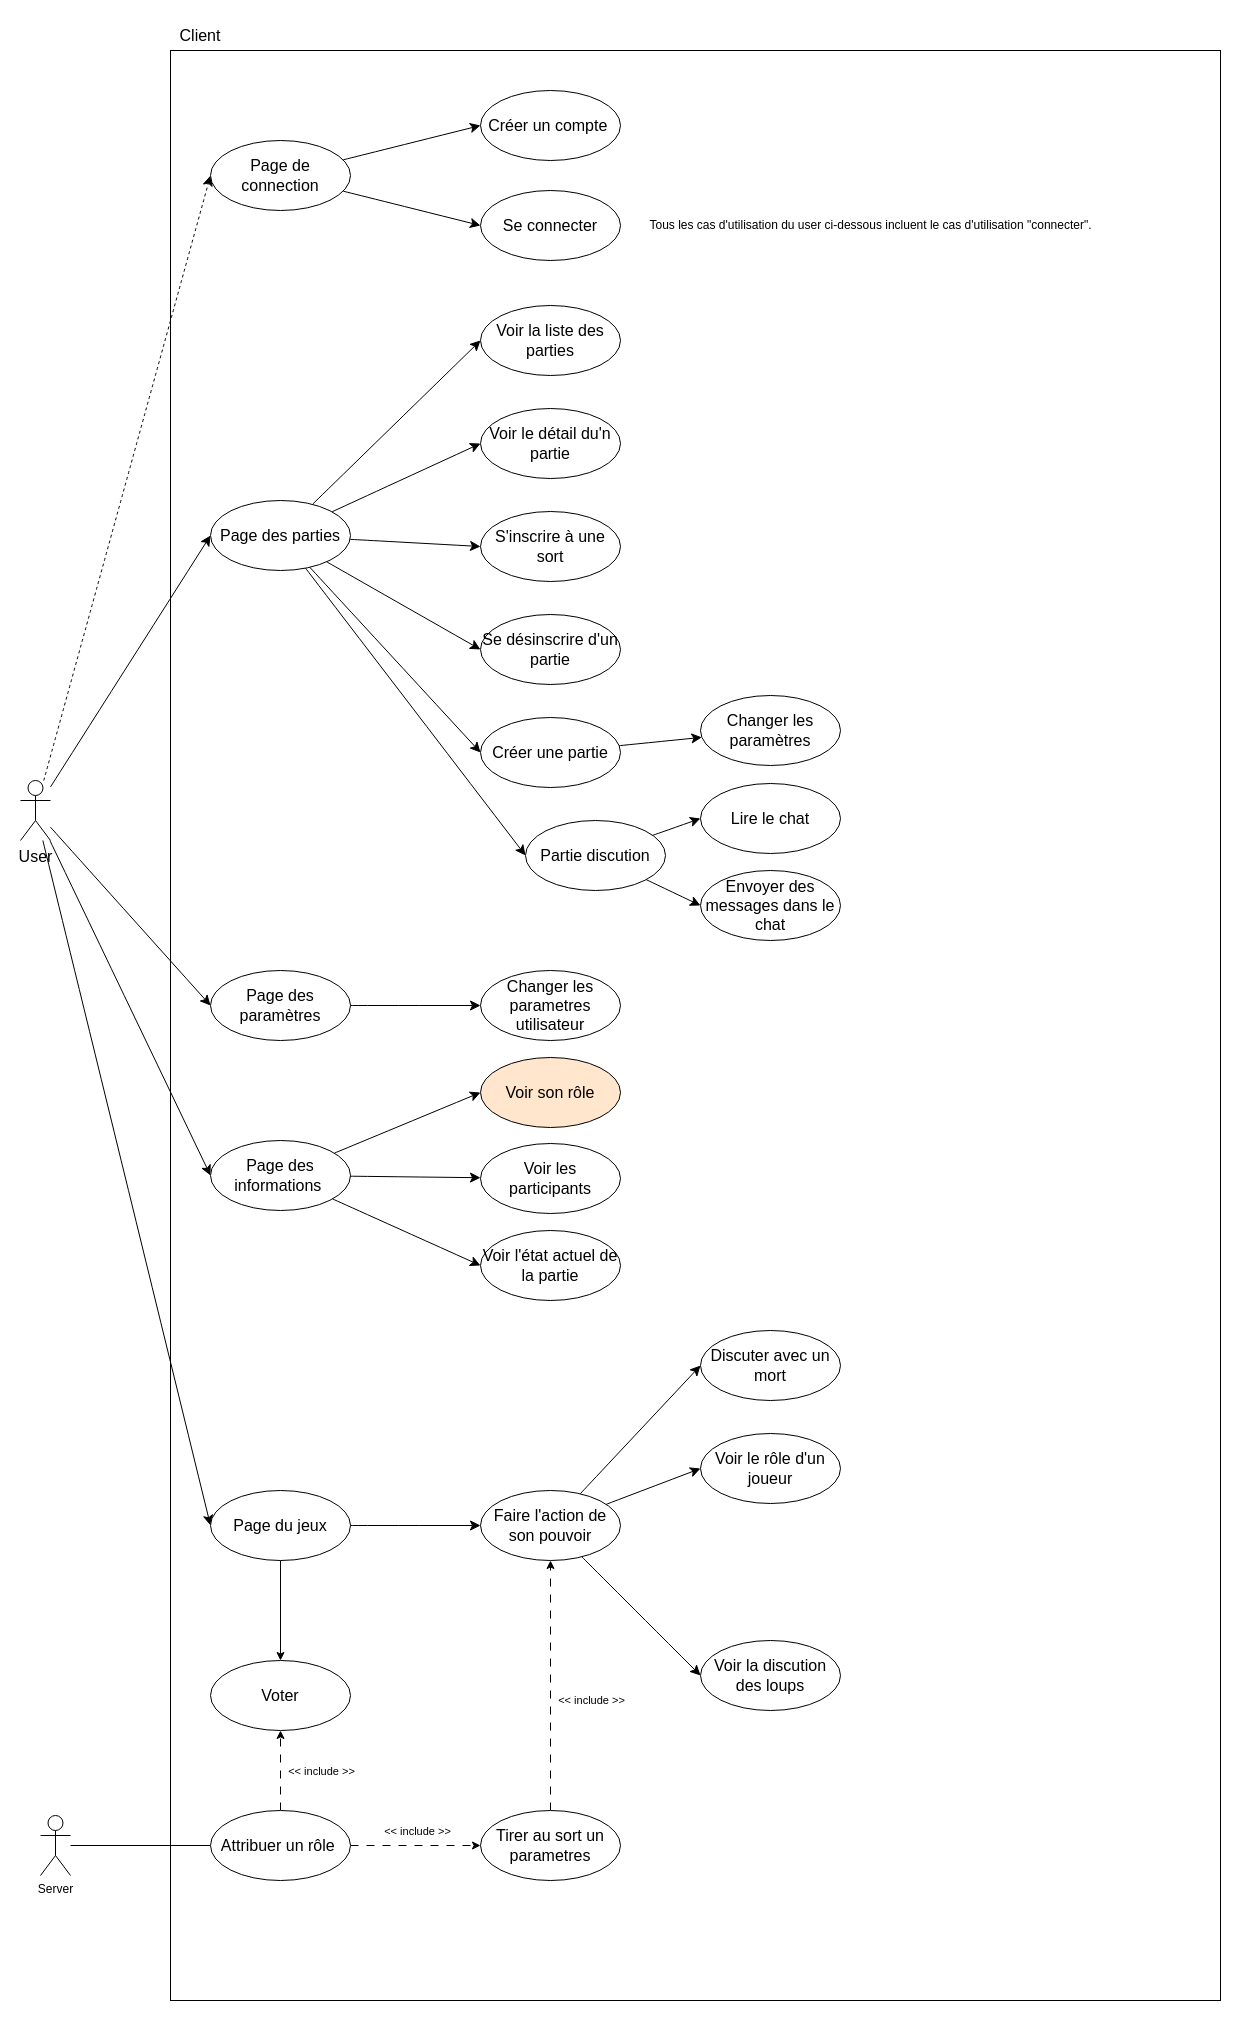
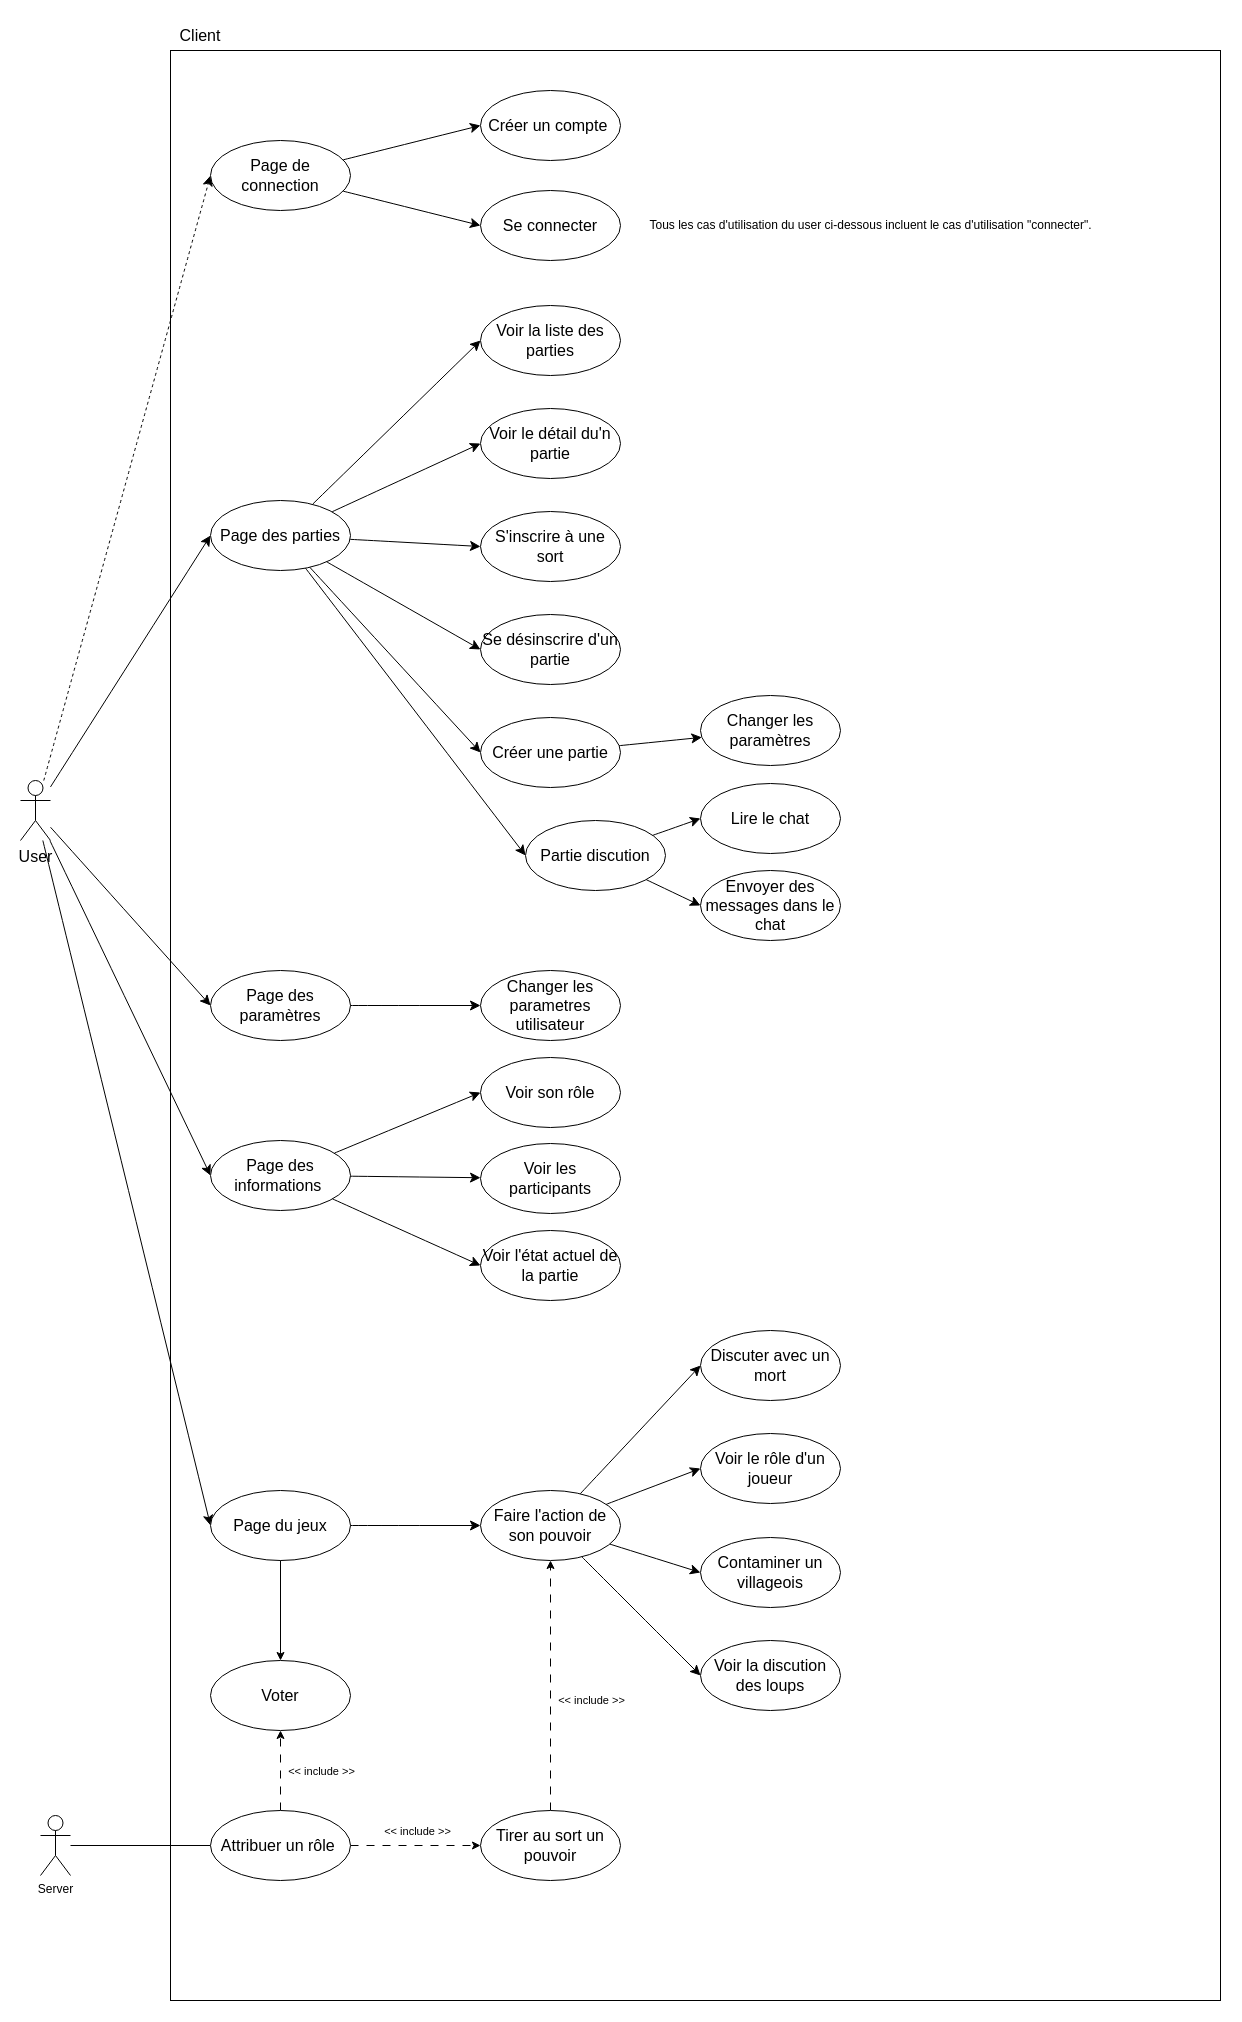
  <mxCell id="0" />
  <mxCell id="1" parent="0" />
  <mxCell id="2" value="" style="html=1;whiteSpace=wrap;fontSize=16;" parent="1" vertex="1"><mxGeometry x="170" y="50" width="1050" height="1950" as="geometry" /></mxCell>
  <mxCell id="3" value="Client" style="text;html=1;strokeColor=none;fillColor=none;align=center;verticalAlign=middle;whiteSpace=wrap;rounded=0;fontSize=16;" parent="1" vertex="1"><mxGeometry x="170" y="20" width="60" height="30" as="geometry" /></mxCell>
  <mxCell id="4" style="edgeStyle=none;curved=1;rounded=0;orthogonalLoop=1;jettySize=auto;html=1;entryX=0;entryY=0.5;entryDx=0;entryDy=0;fontSize=12;startSize=8;endSize=8;" parent="1" source="9" target="43" edge="1"><mxGeometry relative="1" as="geometry" /></mxCell>
  <mxCell id="5" style="edgeStyle=none;curved=1;rounded=0;orthogonalLoop=1;jettySize=auto;html=1;entryX=0;entryY=0.5;entryDx=0;entryDy=0;fontSize=12;startSize=8;endSize=8;dashed=1;" parent="1" source="9" target="57" edge="1"><mxGeometry relative="1" as="geometry" /></mxCell>
  <mxCell id="6" style="edgeStyle=none;curved=1;rounded=0;orthogonalLoop=1;jettySize=auto;html=1;entryX=0;entryY=0.5;entryDx=0;entryDy=0;fontSize=12;startSize=8;endSize=8;" parent="1" source="9" target="32" edge="1"><mxGeometry relative="1" as="geometry" /></mxCell>
  <mxCell id="7" style="edgeStyle=none;curved=1;rounded=0;orthogonalLoop=1;jettySize=auto;html=1;entryX=0;entryY=0.5;entryDx=0;entryDy=0;fontSize=12;startSize=8;endSize=8;" parent="1" source="9" target="26" edge="1"><mxGeometry relative="1" as="geometry" /></mxCell>
  <mxCell id="8" style="edgeStyle=none;curved=1;rounded=0;orthogonalLoop=1;jettySize=auto;html=1;entryX=0;entryY=0.5;entryDx=0;entryDy=0;fontSize=12;startSize=8;endSize=8;" parent="1" source="9" target="16" edge="1"><mxGeometry relative="1" as="geometry" /></mxCell>
  <mxCell id="9" value="User" style="shape=umlActor;verticalLabelPosition=bottom;verticalAlign=top;html=1;fontSize=16;" parent="1" vertex="1"><mxGeometry x="20" y="780" width="30" height="60" as="geometry" /></mxCell>
  <mxCell id="10" value="" style="group" parent="1" vertex="1" connectable="0"><mxGeometry x="210" y="1250" width="630" height="460" as="geometry" /></mxCell>
  <mxCell id="11" value="Discuter avec un mort" style="ellipse;whiteSpace=wrap;html=1;fontSize=16;" parent="10" vertex="1"><mxGeometry x="490" y="80" width="140" height="70" as="geometry" /></mxCell>
  <mxCell id="12" value="Faire l'action de son pouvoir" style="ellipse;whiteSpace=wrap;html=1;fontSize=16;" parent="10" vertex="1"><mxGeometry x="270" y="240" width="140" height="70" as="geometry" /></mxCell>
  <mxCell id="13" value="Voir le rôle d'un joueur" style="ellipse;whiteSpace=wrap;html=1;fontSize=16;" parent="10" vertex="1"><mxGeometry x="490" y="183" width="140" height="70" as="geometry" /></mxCell>
+ <mxCell id="14" value="Contaminer un villageois" style="ellipse;whiteSpace=wrap;html=1;fontSize=16;" parent="10" vertex="1"><mxGeometry x="490" y="287" width="140" height="70" as="geometry" /></mxCell>
  <mxCell id="15" value="Voir la discution des loups" style="ellipse;whiteSpace=wrap;html=1;fontSize=16;" parent="10" vertex="1"><mxGeometry x="490" y="390" width="140" height="70" as="geometry" /></mxCell>
  <mxCell id="16" value="Page du jeux" style="ellipse;whiteSpace=wrap;html=1;fontSize=16;" parent="10" vertex="1"><mxGeometry y="240" width="140" height="70" as="geometry" /></mxCell>
  <mxCell id="17" style="edgeStyle=none;curved=1;rounded=0;orthogonalLoop=1;jettySize=auto;html=1;entryX=0;entryY=0.5;entryDx=0;entryDy=0;fontSize=12;startSize=8;endSize=8;" parent="10" source="12" target="11" edge="1"><mxGeometry relative="1" as="geometry" /></mxCell>
  <mxCell id="18" style="edgeStyle=none;curved=1;rounded=0;orthogonalLoop=1;jettySize=auto;html=1;entryX=0;entryY=0.5;entryDx=0;entryDy=0;fontSize=12;startSize=8;endSize=8;" parent="10" source="12" target="13" edge="1"><mxGeometry relative="1" as="geometry" /></mxCell>
+ <mxCell id="19" style="edgeStyle=none;curved=1;rounded=0;orthogonalLoop=1;jettySize=auto;html=1;entryX=0;entryY=0.5;entryDx=0;entryDy=0;fontSize=12;startSize=8;endSize=8;" parent="10" source="12" target="14" edge="1"><mxGeometry relative="1" as="geometry" /></mxCell>
  <mxCell id="20" style="edgeStyle=none;curved=1;rounded=0;orthogonalLoop=1;jettySize=auto;html=1;entryX=0;entryY=0.5;entryDx=0;entryDy=0;fontSize=12;startSize=8;endSize=8;" parent="10" source="12" target="15" edge="1"><mxGeometry relative="1" as="geometry" /></mxCell>
  <mxCell id="21" style="edgeStyle=none;curved=1;rounded=0;orthogonalLoop=1;jettySize=auto;html=1;fontSize=12;startSize=8;endSize=8;" parent="10" source="16" target="12" edge="1"><mxGeometry relative="1" as="geometry" /></mxCell>
  <mxCell id="22" value="" style="group" parent="1" vertex="1" connectable="0"><mxGeometry x="210" y="1057" width="410" height="243" as="geometry" /></mxCell>
- <mxCell id="23" value="Voir son rôle" style="ellipse;whiteSpace=wrap;html=1;fontSize=16;fillColor=#ffe6cc;" parent="22" vertex="1"><mxGeometry x="270" width="140" height="70" as="geometry" /></mxCell>
+ <mxCell id="23" value="Voir son rôle" style="ellipse;whiteSpace=wrap;html=1;fontSize=16;" parent="22" vertex="1"><mxGeometry x="270" width="140" height="70" as="geometry" /></mxCell>
  <mxCell id="24" value="Voir les participants" style="ellipse;whiteSpace=wrap;html=1;fontSize=16;" parent="22" vertex="1"><mxGeometry x="270" y="86" width="140" height="70" as="geometry" /></mxCell>
  <mxCell id="25" value="Voir l'état actuel de la partie" style="ellipse;whiteSpace=wrap;html=1;fontSize=16;" parent="22" vertex="1"><mxGeometry x="270" y="173" width="140" height="70" as="geometry" /></mxCell>
  <mxCell id="26" value="Page des informations&amp;nbsp;" style="ellipse;whiteSpace=wrap;html=1;fontSize=16;" parent="22" vertex="1"><mxGeometry y="83" width="140" height="70" as="geometry" /></mxCell>
  <mxCell id="27" style="edgeStyle=none;curved=1;rounded=0;orthogonalLoop=1;jettySize=auto;html=1;entryX=0;entryY=0.5;entryDx=0;entryDy=0;fontSize=12;startSize=8;endSize=8;" parent="22" source="26" target="23" edge="1"><mxGeometry relative="1" as="geometry" /></mxCell>
  <mxCell id="28" style="edgeStyle=none;curved=1;rounded=0;orthogonalLoop=1;jettySize=auto;html=1;fontSize=12;startSize=8;endSize=8;" parent="22" source="26" target="24" edge="1"><mxGeometry relative="1" as="geometry" /></mxCell>
  <mxCell id="29" style="edgeStyle=none;curved=1;rounded=0;orthogonalLoop=1;jettySize=auto;html=1;entryX=0;entryY=0.5;entryDx=0;entryDy=0;fontSize=12;startSize=8;endSize=8;" parent="22" source="26" target="25" edge="1"><mxGeometry relative="1" as="geometry" /></mxCell>
  <mxCell id="30" value="" style="group" parent="1" vertex="1" connectable="0"><mxGeometry x="210" y="970" width="410" height="70" as="geometry" /></mxCell>
  <mxCell id="31" value="Changer les parametres utilisateur" style="ellipse;whiteSpace=wrap;html=1;fontSize=16;" parent="30" vertex="1"><mxGeometry x="270" width="140" height="70" as="geometry" /></mxCell>
  <mxCell id="32" value="Page des paramètres" style="ellipse;whiteSpace=wrap;html=1;fontSize=16;" parent="30" vertex="1"><mxGeometry width="140" height="70" as="geometry" /></mxCell>
  <mxCell id="33" style="edgeStyle=none;curved=1;rounded=0;orthogonalLoop=1;jettySize=auto;html=1;fontSize=12;startSize=8;endSize=8;" parent="30" source="32" target="31" edge="1"><mxGeometry relative="1" as="geometry" /></mxCell>
  <mxCell id="34" value="" style="group" parent="1" vertex="1" connectable="0"><mxGeometry x="210" y="305" width="630" height="635" as="geometry" /></mxCell>
  <mxCell id="35" value="Voir la liste des parties" style="ellipse;whiteSpace=wrap;html=1;fontSize=16;" parent="34" vertex="1"><mxGeometry x="270" width="140" height="70" as="geometry" /></mxCell>
  <mxCell id="36" value="Voir le détail du'n partie" style="ellipse;whiteSpace=wrap;html=1;fontSize=16;" parent="34" vertex="1"><mxGeometry x="270" y="103" width="140" height="70" as="geometry" /></mxCell>
  <mxCell id="37" value="S'inscrire à une sort" style="ellipse;whiteSpace=wrap;html=1;fontSize=16;" parent="34" vertex="1"><mxGeometry x="270" y="206" width="140" height="70" as="geometry" /></mxCell>
  <mxCell id="38" value="Se désinscrire d'un partie" style="ellipse;whiteSpace=wrap;html=1;fontSize=16;" parent="34" vertex="1"><mxGeometry x="270" y="309" width="140" height="70" as="geometry" /></mxCell>
  <mxCell id="39" value="Créer une partie" style="ellipse;whiteSpace=wrap;html=1;fontSize=16;" parent="34" vertex="1"><mxGeometry x="270" y="412" width="140" height="70" as="geometry" /></mxCell>
  <mxCell id="40" value="Changer les paramètres" style="ellipse;whiteSpace=wrap;html=1;fontSize=16;" parent="34" vertex="1"><mxGeometry x="490" y="390" width="140" height="70" as="geometry" /></mxCell>
  <mxCell id="41" value="Lire le chat" style="ellipse;whiteSpace=wrap;html=1;fontSize=16;" parent="34" vertex="1"><mxGeometry x="490" y="478" width="140" height="70" as="geometry" /></mxCell>
  <mxCell id="42" value="Envoyer des messages dans le chat" style="ellipse;whiteSpace=wrap;html=1;fontSize=16;" parent="34" vertex="1"><mxGeometry x="490" y="565" width="140" height="70" as="geometry" /></mxCell>
  <mxCell id="43" value="Page des parties" style="ellipse;whiteSpace=wrap;html=1;fontSize=16;" parent="34" vertex="1"><mxGeometry y="195" width="140" height="70" as="geometry" /></mxCell>
  <mxCell id="44" value="Partie discution" style="ellipse;whiteSpace=wrap;html=1;fontSize=16;" parent="34" vertex="1"><mxGeometry x="315" y="515" width="140" height="70" as="geometry" /></mxCell>
  <mxCell id="45" style="edgeStyle=none;curved=1;rounded=0;orthogonalLoop=1;jettySize=auto;html=1;fontSize=12;startSize=8;endSize=8;" parent="34" source="39" target="40" edge="1"><mxGeometry relative="1" as="geometry" /></mxCell>
  <mxCell id="46" style="edgeStyle=none;curved=1;rounded=0;orthogonalLoop=1;jettySize=auto;html=1;entryX=0;entryY=0.5;entryDx=0;entryDy=0;fontSize=12;startSize=8;endSize=8;" parent="34" source="43" target="35" edge="1"><mxGeometry relative="1" as="geometry" /></mxCell>
  <mxCell id="47" style="edgeStyle=none;curved=1;rounded=0;orthogonalLoop=1;jettySize=auto;html=1;entryX=0;entryY=0.5;entryDx=0;entryDy=0;fontSize=12;startSize=8;endSize=8;" parent="34" source="43" target="36" edge="1"><mxGeometry relative="1" as="geometry" /></mxCell>
  <mxCell id="48" style="edgeStyle=none;curved=1;rounded=0;orthogonalLoop=1;jettySize=auto;html=1;entryX=0;entryY=0.5;entryDx=0;entryDy=0;fontSize=12;startSize=8;endSize=8;" parent="34" source="43" target="37" edge="1"><mxGeometry relative="1" as="geometry" /></mxCell>
  <mxCell id="49" style="edgeStyle=none;curved=1;rounded=0;orthogonalLoop=1;jettySize=auto;html=1;entryX=0;entryY=0.5;entryDx=0;entryDy=0;fontSize=12;startSize=8;endSize=8;" parent="34" source="43" target="38" edge="1"><mxGeometry relative="1" as="geometry" /></mxCell>
  <mxCell id="50" style="edgeStyle=none;curved=1;rounded=0;orthogonalLoop=1;jettySize=auto;html=1;entryX=0;entryY=0.5;entryDx=0;entryDy=0;fontSize=12;startSize=8;endSize=8;" parent="34" source="43" target="39" edge="1"><mxGeometry relative="1" as="geometry" /></mxCell>
  <mxCell id="51" style="edgeStyle=none;curved=1;rounded=0;orthogonalLoop=1;jettySize=auto;html=1;entryX=0;entryY=0.5;entryDx=0;entryDy=0;fontSize=12;startSize=8;endSize=8;" parent="34" source="44" target="41" edge="1"><mxGeometry relative="1" as="geometry" /></mxCell>
  <mxCell id="52" style="edgeStyle=none;curved=1;rounded=0;orthogonalLoop=1;jettySize=auto;html=1;entryX=0;entryY=0.5;entryDx=0;entryDy=0;fontSize=12;startSize=8;endSize=8;" parent="34" source="44" target="42" edge="1"><mxGeometry relative="1" as="geometry" /></mxCell>
  <mxCell id="53" style="edgeStyle=none;curved=1;rounded=0;orthogonalLoop=1;jettySize=auto;html=1;entryX=0;entryY=0.5;entryDx=0;entryDy=0;fontSize=12;startSize=8;endSize=8;" parent="34" source="43" target="44" edge="1"><mxGeometry relative="1" as="geometry" /></mxCell>
  <mxCell id="54" value="" style="group" parent="1" vertex="1" connectable="0"><mxGeometry x="210" y="90" width="410" height="170" as="geometry" /></mxCell>
  <mxCell id="55" value="Créer un compte&amp;nbsp;" style="ellipse;whiteSpace=wrap;html=1;fontSize=16;" parent="54" vertex="1"><mxGeometry x="270" width="140" height="70" as="geometry" /></mxCell>
  <mxCell id="56" value="Se connecter" style="ellipse;whiteSpace=wrap;html=1;fontSize=16;" parent="54" vertex="1"><mxGeometry x="270" y="100" width="140" height="70" as="geometry" /></mxCell>
  <mxCell id="57" value="Page de connection" style="ellipse;whiteSpace=wrap;html=1;fontSize=16;" parent="54" vertex="1"><mxGeometry y="50" width="140" height="70" as="geometry" /></mxCell>
  <mxCell id="58" style="edgeStyle=none;curved=1;rounded=0;orthogonalLoop=1;jettySize=auto;html=1;entryX=0;entryY=0.5;entryDx=0;entryDy=0;fontSize=12;startSize=8;endSize=8;" parent="54" source="57" target="55" edge="1"><mxGeometry relative="1" as="geometry" /></mxCell>
  <mxCell id="59" style="edgeStyle=none;curved=1;rounded=0;orthogonalLoop=1;jettySize=auto;html=1;entryX=0;entryY=0.5;entryDx=0;entryDy=0;fontSize=12;startSize=8;endSize=8;" parent="54" source="57" target="56" edge="1"><mxGeometry relative="1" as="geometry" /></mxCell>
  <mxCell id="60" style="edgeStyle=none;html=1;entryX=0;entryY=0.5;entryDx=0;entryDy=0;endArrow=none;endFill=0;" edge="1" parent="1" source="61" target="66"><mxGeometry relative="1" as="geometry" /></mxCell>
  <mxCell id="61" value="Server" style="shape=umlActor;verticalLabelPosition=bottom;verticalAlign=top;html=1;" vertex="1" parent="1"><mxGeometry x="40" y="1815" width="30" height="60" as="geometry" /></mxCell>
  <mxCell id="62" style="edgeStyle=none;html=1;entryX=0;entryY=0.5;entryDx=0;entryDy=0;dashed=1;dashPattern=8 8;" edge="1" parent="1" source="66" target="69"><mxGeometry relative="1" as="geometry" /></mxCell>
  <mxCell id="63" value="&amp;lt;&amp;lt; include &amp;gt;&amp;gt;" style="edgeLabel;html=1;align=center;verticalAlign=middle;resizable=0;points=[];" vertex="1" connectable="0" parent="62"><mxGeometry x="-0.005" y="-3" relative="1" as="geometry"><mxPoint x="1" y="-18" as="offset" /></mxGeometry></mxCell>
  <mxCell id="64" style="edgeStyle=none;html=1;entryX=0.5;entryY=1;entryDx=0;entryDy=0;dashed=1;dashPattern=8 8;endArrow=classic;endFill=1;" edge="1" parent="1" source="66" target="70"><mxGeometry relative="1" as="geometry" /></mxCell>
  <mxCell id="65" value="&amp;lt;&amp;lt; include &amp;gt;&amp;gt;" style="edgeLabel;html=1;align=center;verticalAlign=middle;resizable=0;points=[];" vertex="1" connectable="0" parent="64"><mxGeometry x="0.422" y="-1" relative="1" as="geometry"><mxPoint x="39" y="17" as="offset" /></mxGeometry></mxCell>
  <mxCell id="66" value="Attribuer un rôle&amp;nbsp;" style="ellipse;whiteSpace=wrap;html=1;fontSize=16;" vertex="1" parent="1"><mxGeometry x="210" y="1810" width="140" height="70" as="geometry" /></mxCell>
  <mxCell id="67" style="edgeStyle=none;html=1;dashed=1;dashPattern=8 8;endArrow=classic;endFill=1;" edge="1" parent="1" source="69" target="12"><mxGeometry relative="1" as="geometry" /></mxCell>
  <mxCell id="68" value="&amp;lt;&amp;lt; include &amp;gt;&amp;gt;" style="edgeLabel;html=1;align=center;verticalAlign=middle;resizable=0;points=[];" vertex="1" connectable="0" parent="67"><mxGeometry x="-0.323" y="-1" relative="1" as="geometry"><mxPoint x="39" y="-26" as="offset" /></mxGeometry></mxCell>
- <mxCell id="69" value="Tirer au sort un parametres" style="ellipse;whiteSpace=wrap;html=1;fontSize=16;" vertex="1" parent="1"><mxGeometry x="480" y="1810" width="140" height="70" as="geometry" /></mxCell>
+ <mxCell id="69" value="Tirer au sort un pouvoir" style="ellipse;whiteSpace=wrap;html=1;fontSize=16;" vertex="1" parent="1"><mxGeometry x="480" y="1810" width="140" height="70" as="geometry" /></mxCell>
  <mxCell id="70" value="Voter" style="ellipse;whiteSpace=wrap;html=1;fontSize=16;" parent="1" vertex="1"><mxGeometry x="210" y="1660" width="140" height="70" as="geometry" /></mxCell>
  <mxCell id="71" style="edgeStyle=none;html=1;entryX=0.5;entryY=0;entryDx=0;entryDy=0;endArrow=classic;endFill=1;" edge="1" parent="1" source="16" target="70"><mxGeometry relative="1" as="geometry" /></mxCell>
  <mxCell id="72" value="Tous les cas d'utilisation du user ci-dessous incluent le cas d'utilisation &quot;connecter&quot;." style="text;html=1;align=center;verticalAlign=middle;resizable=0;points=[];autosize=1;strokeColor=none;fillColor=none;" vertex="1" parent="1"><mxGeometry x="635" y="210" width="470" height="30" as="geometry" /></mxCell>
